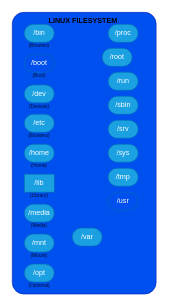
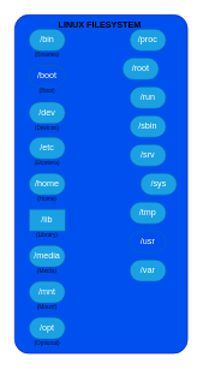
  <mxCell id="0" />
  <mxCell id="1" parent="0" />
  <mxCell id="2" value="" style="rounded=1;arcSize=8;fillColor=#0050ef;fontColor=#ffffff;strokeColor=#001DBC;whiteSpace=wrap;html=1;" vertex="1" parent="1"><mxGeometry x="20" y="20" width="240" height="470" as="geometry" /></mxCell>
  <mxCell id="3" value="LINUX FILESYSTEM&amp;nbsp;" style="text;html=1;align=center;verticalAlign=middle;whiteSpace=wrap;rounded=0;fontColor=light-dark(#000000,#000000);fontStyle=1" vertex="1" parent="1"><mxGeometry x="70" y="20" width="140" height="30" as="geometry" /></mxCell>
  <mxCell id="4" value="/bin" style="rounded=1;whiteSpace=wrap;html=1;fillColor=#1ba1e2;fontColor=#ffffff;strokeColor=#006EAF;arcSize=50;" vertex="1" parent="1"><mxGeometry x="40" y="40" width="50" height="30" as="geometry" /></mxCell>
  <mxCell id="5" value="/boot" style="rounded=1;whiteSpace=wrap;html=1;fillColor=#0050ef;fontColor=#ffffff;strokeColor=#006EAF;arcSize=50;" vertex="1" parent="1"><mxGeometry x="40" y="90" width="50" height="30" as="geometry" /></mxCell>
  <mxCell id="6" value="/dev" style="rounded=1;whiteSpace=wrap;html=1;fillColor=#1ba1e2;fontColor=#ffffff;strokeColor=#006EAF;arcSize=50;" vertex="1" parent="1"><mxGeometry x="40" y="141" width="50" height="30" as="geometry" /></mxCell>
  <mxCell id="7" value="/etc" style="rounded=1;whiteSpace=wrap;html=1;fillColor=#1ba1e2;fontColor=#ffffff;strokeColor=#006EAF;arcSize=50;" vertex="1" parent="1"><mxGeometry x="40" y="190" width="50" height="30" as="geometry" /></mxCell>
  <mxCell id="8" value="/home" style="rounded=1;whiteSpace=wrap;html=1;fillColor=#1ba1e2;fontColor=#ffffff;strokeColor=#006EAF;arcSize=50;" vertex="1" parent="1"><mxGeometry x="40" y="240" width="50" height="30" as="geometry" /></mxCell>
  <mxCell id="9" value="/lib" style="whiteSpace=wrap;html=1;fillColor=#1ba1e2;fontColor=#ffffff;strokeColor=#006EAF;arcSize=50;rounded=0;" vertex="1" parent="1"><mxGeometry x="40" y="290" width="50" height="30" as="geometry" /></mxCell>
  <mxCell id="10" value="/media" style="rounded=1;whiteSpace=wrap;html=1;fillColor=#1ba1e2;fontColor=#ffffff;strokeColor=#006EAF;arcSize=50;" vertex="1" parent="1"><mxGeometry x="40" y="340" width="50" height="30" as="geometry" /></mxCell>
  <mxCell id="11" value="/mnt" style="rounded=1;whiteSpace=wrap;html=1;fillColor=#1ba1e2;fontColor=#ffffff;strokeColor=#006EAF;arcSize=50;" vertex="1" parent="1"><mxGeometry x="40" y="390" width="50" height="30" as="geometry" /></mxCell>
  <mxCell id="12" value="/opt" style="rounded=1;whiteSpace=wrap;html=1;fillColor=#1ba1e2;fontColor=#ffffff;strokeColor=#006EAF;arcSize=50;" vertex="1" parent="1"><mxGeometry x="40" y="440" width="50" height="30" as="geometry" /></mxCell>
  <mxCell id="13" value="/proc" style="rounded=1;whiteSpace=wrap;html=1;fillColor=#1ba1e2;fontColor=#ffffff;strokeColor=#006EAF;arcSize=50;" vertex="1" parent="1"><mxGeometry x="180" y="40" width="50" height="30" as="geometry" /></mxCell>
  <mxCell id="14" value="/root" style="rounded=1;whiteSpace=wrap;html=1;fillColor=#1ba1e2;fontColor=#ffffff;strokeColor=#006EAF;arcSize=50;" vertex="1" parent="1"><mxGeometry x="170" y="80" width="50" height="30" as="geometry" /></mxCell>
  <mxCell id="15" value="/run" style="rounded=1;whiteSpace=wrap;html=1;fillColor=#1ba1e2;fontColor=#ffffff;strokeColor=#006EAF;arcSize=50;" vertex="1" parent="1"><mxGeometry x="180" y="120" width="50" height="30" as="geometry" /></mxCell>
  <mxCell id="16" value="/sbin" style="rounded=1;whiteSpace=wrap;html=1;fillColor=#1ba1e2;fontColor=#ffffff;strokeColor=#006EAF;arcSize=50;" vertex="1" parent="1"><mxGeometry x="180" y="160" width="50" height="30" as="geometry" /></mxCell>
  <mxCell id="17" value="/srv" style="rounded=1;whiteSpace=wrap;html=1;fillColor=#1ba1e2;fontColor=#ffffff;strokeColor=#006EAF;arcSize=50;" vertex="1" parent="1"><mxGeometry x="180" y="200" width="50" height="30" as="geometry" /></mxCell>
- <mxCell id="18" value="/sys" style="rounded=1;whiteSpace=wrap;html=1;fillColor=#1ba1e2;fontColor=#ffffff;strokeColor=#006EAF;arcSize=50;" vertex="1" parent="1"><mxGeometry x="180" y="240" width="50" height="30" as="geometry" /></mxCell>
+ <mxCell id="18" value="/sys" style="rounded=1;whiteSpace=wrap;html=1;fillColor=#1ba1e2;fontColor=#ffffff;strokeColor=#006EAF;arcSize=50;" vertex="1" parent="1"><mxGeometry x="195" y="240" width="50" height="30" as="geometry" /></mxCell>
  <mxCell id="19" value="/tmp" style="rounded=1;whiteSpace=wrap;html=1;fillColor=#1ba1e2;fontColor=#ffffff;strokeColor=#006EAF;arcSize=50;" vertex="1" parent="1"><mxGeometry x="180" y="280" width="50" height="30" as="geometry" /></mxCell>
  <mxCell id="20" value="/usr" style="rounded=1;whiteSpace=wrap;html=1;fillColor=#0050ef;fontColor=#ffffff;strokeColor=#006EAF;arcSize=50;" vertex="1" parent="1"><mxGeometry x="180" y="320" width="50" height="30" as="geometry" /></mxCell>
- <mxCell id="21" value="/var" style="rounded=1;whiteSpace=wrap;html=1;fillColor=#1ba1e2;fontColor=#ffffff;strokeColor=#006EAF;arcSize=50;" vertex="1" parent="1"><mxGeometry x="120" y="380" width="50" height="30" as="geometry" /></mxCell>
+ <mxCell id="21" value="/var" style="rounded=1;whiteSpace=wrap;html=1;fillColor=#1ba1e2;fontColor=#ffffff;strokeColor=#006EAF;arcSize=50;" vertex="1" parent="1"><mxGeometry x="180" y="360" width="50" height="30" as="geometry" /></mxCell>
  <mxCell id="22" value="(Binaries)" style="text;html=1;align=center;verticalAlign=middle;whiteSpace=wrap;rounded=0;dashed=1;arcSize=50;glass=0;shadow=0;opacity=0;labelBackgroundColor=none;fontColor=light-dark(#000000,#333333);textOpacity=80;fontSize=8;" vertex="1" parent="1"><mxGeometry x="46.25" y="70" width="37.5" height="11" as="geometry" /></mxCell>
  <mxCell id="23" value="(Boot)" style="text;html=1;align=center;verticalAlign=middle;whiteSpace=wrap;rounded=0;dashed=1;arcSize=50;glass=0;shadow=0;opacity=0;labelBackgroundColor=none;fontColor=light-dark(#000000,#333333);textOpacity=80;fontSize=8;" vertex="1" parent="1"><mxGeometry x="46.25" y="120" width="37.5" height="11" as="geometry" /></mxCell>
  <mxCell id="24" value="(Devices)" style="text;html=1;align=center;verticalAlign=middle;whiteSpace=wrap;rounded=0;dashed=1;arcSize=50;glass=0;shadow=0;opacity=0;labelBackgroundColor=none;fontColor=light-dark(#000000,#333333);textOpacity=80;fontSize=8;" vertex="1" parent="1"><mxGeometry x="46.25" y="171" width="37.5" height="11" as="geometry" /></mxCell>
  <mxCell id="25" value="(Etcetera)" style="text;html=1;align=center;verticalAlign=middle;whiteSpace=wrap;rounded=0;dashed=1;arcSize=50;glass=0;shadow=0;opacity=0;labelBackgroundColor=none;fontColor=light-dark(#000000,#333333);textOpacity=80;fontSize=8;" vertex="1" parent="1"><mxGeometry x="46.25" y="219" width="37.5" height="11" as="geometry" /></mxCell>
  <mxCell id="26" value="(Home)" style="text;html=1;align=center;verticalAlign=middle;whiteSpace=wrap;rounded=0;dashed=1;arcSize=50;glass=0;shadow=0;opacity=0;labelBackgroundColor=none;fontColor=light-dark(#000000,#333333);textOpacity=80;fontSize=8;" vertex="1" parent="1"><mxGeometry x="46.25" y="269" width="37.5" height="11" as="geometry" /></mxCell>
  <mxCell id="27" value="(Library)" style="text;html=1;align=center;verticalAlign=middle;whiteSpace=wrap;rounded=0;dashed=1;arcSize=50;glass=0;shadow=0;opacity=0;labelBackgroundColor=none;fontColor=light-dark(#000000,#333333);textOpacity=80;fontSize=8;" vertex="1" parent="1"><mxGeometry x="46.25" y="320" width="37.5" height="11" as="geometry" /></mxCell>
  <mxCell id="28" value="(Media)" style="text;html=1;align=center;verticalAlign=middle;whiteSpace=wrap;rounded=0;dashed=1;arcSize=50;glass=0;shadow=0;opacity=0;labelBackgroundColor=none;fontColor=light-dark(#000000,#333333);textOpacity=80;fontSize=8;" vertex="1" parent="1"><mxGeometry x="46.25" y="370" width="37.5" height="11" as="geometry" /></mxCell>
  <mxCell id="29" value="(Mount)" style="text;html=1;align=center;verticalAlign=middle;whiteSpace=wrap;rounded=0;dashed=1;arcSize=50;glass=0;shadow=0;opacity=0;labelBackgroundColor=none;fontColor=light-dark(#000000,#333333);textOpacity=80;fontSize=8;" vertex="1" parent="1"><mxGeometry x="46.25" y="420" width="37.5" height="11" as="geometry" /></mxCell>
  <mxCell id="30" value="(Optional)" style="text;html=1;align=center;verticalAlign=middle;whiteSpace=wrap;rounded=0;dashed=1;arcSize=50;glass=0;shadow=0;opacity=0;labelBackgroundColor=none;fontColor=light-dark(#000000,#333333);textOpacity=80;fontSize=8;" vertex="1" parent="1"><mxGeometry x="46.25" y="470" width="37.5" height="11" as="geometry" /></mxCell>
